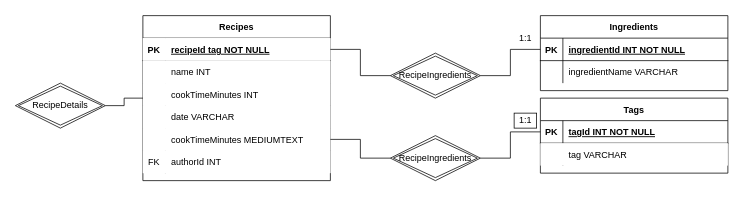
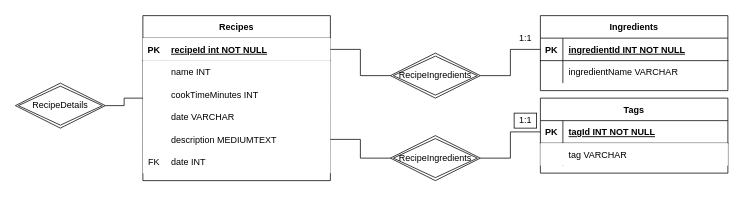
  <mxCell id="0" />
  <mxCell id="1" parent="0" />
  <mxCell id="2" value="Recipes" style="shape=table;startSize=30;container=1;collapsible=1;childLayout=tableLayout;fixedRows=1;rowLines=0;fontStyle=1;align=center;resizeLast=1;fontColor=default;fillColor=default;strokeColor=default;" parent="1" vertex="1"><mxGeometry x="190" y="20" width="250" height="220" as="geometry" /></mxCell>
  <mxCell id="3" value="" style="shape=partialRectangle;collapsible=0;dropTarget=0;pointerEvents=0;fillColor=default;points=[[0,0.5],[1,0.5]];portConstraint=eastwest;top=0;left=0;right=0;bottom=1;strokeColor=default;fontColor=default;" parent="2" vertex="1"><mxGeometry y="30" width="250" height="30" as="geometry" /></mxCell>
  <mxCell id="4" value="PK" style="shape=partialRectangle;overflow=hidden;connectable=0;fillColor=default;top=0;left=0;bottom=0;right=0;fontStyle=1;strokeColor=default;fontColor=default;" parent="3" vertex="1"><mxGeometry width="30" height="30" as="geometry"><mxRectangle width="30" height="30" as="alternateBounds" /></mxGeometry></mxCell>
- <mxCell id="5" value="recipeId tag NOT NULL" style="shape=partialRectangle;overflow=hidden;connectable=0;fillColor=default;top=0;left=0;bottom=0;right=0;align=left;spacingLeft=6;fontStyle=5;strokeColor=default;fontColor=default;" parent="3" vertex="1"><mxGeometry x="30" width="220" height="30" as="geometry"><mxRectangle width="220" height="30" as="alternateBounds" /></mxGeometry></mxCell>
+ <mxCell id="5" value="recipeId int NOT NULL" style="shape=partialRectangle;overflow=hidden;connectable=0;fillColor=default;top=0;left=0;bottom=0;right=0;align=left;spacingLeft=6;fontStyle=5;strokeColor=default;fontColor=default;" parent="3" vertex="1"><mxGeometry x="30" width="220" height="30" as="geometry"><mxRectangle width="220" height="30" as="alternateBounds" /></mxGeometry></mxCell>
  <mxCell id="6" value="" style="shape=partialRectangle;collapsible=0;dropTarget=0;pointerEvents=0;fillColor=default;points=[[0,0.5],[1,0.5]];portConstraint=eastwest;top=0;left=0;right=0;bottom=0;strokeColor=default;fontColor=default;" parent="2" vertex="1"><mxGeometry y="60" width="250" height="30" as="geometry" /></mxCell>
  <mxCell id="7" value="" style="shape=partialRectangle;overflow=hidden;connectable=0;fillColor=default;top=0;left=0;bottom=0;right=0;strokeColor=default;fontColor=default;" parent="6" vertex="1"><mxGeometry width="30" height="30" as="geometry"><mxRectangle width="30" height="30" as="alternateBounds" /></mxGeometry></mxCell>
  <mxCell id="8" value="name INT" style="shape=partialRectangle;overflow=hidden;connectable=0;fillColor=default;top=0;left=0;bottom=0;right=0;align=left;spacingLeft=6;strokeColor=default;fontColor=default;" parent="6" vertex="1"><mxGeometry x="30" width="220" height="30" as="geometry"><mxRectangle width="220" height="30" as="alternateBounds" /></mxGeometry></mxCell>
  <mxCell id="9" value="" style="shape=partialRectangle;collapsible=0;dropTarget=0;pointerEvents=0;fillColor=default;points=[[0,0.5],[1,0.5]];portConstraint=eastwest;top=0;left=0;right=0;bottom=0;strokeColor=default;fontColor=default;" parent="2" vertex="1"><mxGeometry y="90" width="250" height="30" as="geometry" /></mxCell>
  <mxCell id="10" value="" style="shape=partialRectangle;overflow=hidden;connectable=0;fillColor=default;top=0;left=0;bottom=0;right=0;strokeColor=default;fontColor=default;" parent="9" vertex="1"><mxGeometry width="30" height="30" as="geometry"><mxRectangle width="30" height="30" as="alternateBounds" /></mxGeometry></mxCell>
  <mxCell id="11" value="cookTimeMinutes INT" style="shape=partialRectangle;overflow=hidden;connectable=0;fillColor=default;top=0;left=0;bottom=0;right=0;align=left;spacingLeft=6;strokeColor=default;fontColor=default;" parent="9" vertex="1"><mxGeometry x="30" width="220" height="30" as="geometry"><mxRectangle width="220" height="30" as="alternateBounds" /></mxGeometry></mxCell>
  <mxCell id="12" value="" style="shape=partialRectangle;collapsible=0;dropTarget=0;pointerEvents=0;fillColor=default;points=[[0,0.5],[1,0.5]];portConstraint=eastwest;top=0;left=0;right=0;bottom=0;strokeColor=default;fontColor=default;" vertex="1" parent="2"><mxGeometry y="120" width="250" height="30" as="geometry" /></mxCell>
  <mxCell id="13" value="    " style="shape=partialRectangle;overflow=hidden;connectable=0;fillColor=default;top=0;left=0;bottom=0;right=0;strokeColor=default;fontColor=default;" vertex="1" parent="12"><mxGeometry width="30" height="30" as="geometry"><mxRectangle width="30" height="30" as="alternateBounds" /></mxGeometry></mxCell>
  <mxCell id="14" value="date VARCHAR" style="shape=partialRectangle;overflow=hidden;connectable=0;fillColor=default;top=0;left=0;bottom=0;right=0;align=left;spacingLeft=6;strokeColor=default;fontColor=default;" vertex="1" parent="12"><mxGeometry x="30" width="220" height="30" as="geometry"><mxRectangle width="220" height="30" as="alternateBounds" /></mxGeometry></mxCell>
  <mxCell id="15" value="" style="shape=partialRectangle;collapsible=0;dropTarget=0;pointerEvents=0;fillColor=default;points=[[0,0.5],[1,0.5]];portConstraint=eastwest;top=0;left=0;right=0;bottom=0;strokeColor=default;fontColor=default;" vertex="1" parent="2"><mxGeometry y="150" width="250" height="30" as="geometry" /></mxCell>
  <mxCell id="16" value="    " style="shape=partialRectangle;overflow=hidden;connectable=0;fillColor=default;top=0;left=0;bottom=0;right=0;strokeColor=default;fontColor=default;" vertex="1" parent="15"><mxGeometry width="30" height="30" as="geometry"><mxRectangle width="30" height="30" as="alternateBounds" /></mxGeometry></mxCell>
- <mxCell id="17" value="cookTimeMinutes MEDIUMTEXT" style="shape=partialRectangle;overflow=hidden;connectable=0;fillColor=default;top=0;left=0;bottom=0;right=0;align=left;spacingLeft=6;strokeColor=default;fontColor=default;" vertex="1" parent="15"><mxGeometry x="30" width="220" height="30" as="geometry"><mxRectangle width="220" height="30" as="alternateBounds" /></mxGeometry></mxCell>
+ <mxCell id="17" value="description MEDIUMTEXT" style="shape=partialRectangle;overflow=hidden;connectable=0;fillColor=default;top=0;left=0;bottom=0;right=0;align=left;spacingLeft=6;strokeColor=default;fontColor=default;" vertex="1" parent="15"><mxGeometry x="30" width="220" height="30" as="geometry"><mxRectangle width="220" height="30" as="alternateBounds" /></mxGeometry></mxCell>
  <mxCell id="18" value="" style="shape=partialRectangle;collapsible=0;dropTarget=0;pointerEvents=0;fillColor=default;points=[[0,0.5],[1,0.5]];portConstraint=eastwest;top=0;left=0;right=0;bottom=0;strokeColor=default;fontColor=default;" vertex="1" parent="2"><mxGeometry y="180" width="250" height="30" as="geometry" /></mxCell>
  <mxCell id="19" value="FK" style="shape=partialRectangle;overflow=hidden;connectable=0;fillColor=default;top=0;left=0;bottom=0;right=0;strokeColor=default;fontColor=default;" vertex="1" parent="18"><mxGeometry width="30" height="30" as="geometry"><mxRectangle width="30" height="30" as="alternateBounds" /></mxGeometry></mxCell>
- <mxCell id="20" value="authorId INT" style="shape=partialRectangle;overflow=hidden;connectable=0;fillColor=default;top=0;left=0;bottom=0;right=0;align=left;spacingLeft=6;strokeColor=default;fontColor=default;" vertex="1" parent="18"><mxGeometry x="30" width="220" height="30" as="geometry"><mxRectangle width="220" height="30" as="alternateBounds" /></mxGeometry></mxCell>
+ <mxCell id="20" value="date INT" style="shape=partialRectangle;overflow=hidden;connectable=0;fillColor=default;top=0;left=0;bottom=0;right=0;align=left;spacingLeft=6;strokeColor=default;fontColor=default;" vertex="1" parent="18"><mxGeometry x="30" width="220" height="30" as="geometry"><mxRectangle width="220" height="30" as="alternateBounds" /></mxGeometry></mxCell>
  <mxCell id="21" value="Ingredients" style="shape=table;startSize=30;container=1;collapsible=1;childLayout=tableLayout;fixedRows=1;rowLines=0;fontStyle=1;align=center;resizeLast=1;fontColor=default;" vertex="1" parent="1"><mxGeometry x="720" y="20" width="250" height="100" as="geometry" /></mxCell>
  <mxCell id="22" value="" style="shape=partialRectangle;collapsible=0;dropTarget=0;pointerEvents=0;fillColor=none;points=[[0,0.5],[1,0.5]];portConstraint=eastwest;top=0;left=0;right=0;bottom=1;" vertex="1" parent="21"><mxGeometry y="30" width="250" height="30" as="geometry" /></mxCell>
  <mxCell id="23" value="PK" style="shape=partialRectangle;overflow=hidden;connectable=0;fillColor=none;top=0;left=0;bottom=0;right=0;fontStyle=1;" vertex="1" parent="22"><mxGeometry width="30" height="30" as="geometry"><mxRectangle width="30" height="30" as="alternateBounds" /></mxGeometry></mxCell>
  <mxCell id="24" value="ingredientId INT NOT NULL" style="shape=partialRectangle;overflow=hidden;connectable=0;fillColor=none;top=0;left=0;bottom=0;right=0;align=left;spacingLeft=6;fontStyle=5;" vertex="1" parent="22"><mxGeometry x="30" width="220" height="30" as="geometry"><mxRectangle width="220" height="30" as="alternateBounds" /></mxGeometry></mxCell>
  <mxCell id="25" value="" style="shape=partialRectangle;collapsible=0;dropTarget=0;pointerEvents=0;fillColor=none;points=[[0,0.5],[1,0.5]];portConstraint=eastwest;top=0;left=0;right=0;bottom=0;" vertex="1" parent="21"><mxGeometry y="60" width="250" height="30" as="geometry" /></mxCell>
  <mxCell id="26" value="" style="shape=partialRectangle;overflow=hidden;connectable=0;fillColor=none;top=0;left=0;bottom=0;right=0;" vertex="1" parent="25"><mxGeometry width="30" height="30" as="geometry"><mxRectangle width="30" height="30" as="alternateBounds" /></mxGeometry></mxCell>
  <mxCell id="27" value="ingredientName VARCHAR" style="shape=partialRectangle;overflow=hidden;connectable=0;fillColor=none;top=0;left=0;bottom=0;right=0;align=left;spacingLeft=6;" vertex="1" parent="25"><mxGeometry x="30" width="220" height="30" as="geometry"><mxRectangle width="220" height="30" as="alternateBounds" /></mxGeometry></mxCell>
  <mxCell id="28" value="RecipeIngredients" style="shape=rhombus;double=1;perimeter=rhombusPerimeter;whiteSpace=wrap;html=1;align=center;fontColor=default;" vertex="1" parent="1"><mxGeometry x="520" y="70" width="120" height="60" as="geometry" /></mxCell>
  <mxCell id="29" style="edgeStyle=orthogonalEdgeStyle;rounded=0;orthogonalLoop=1;jettySize=auto;html=1;exitX=1;exitY=0.5;exitDx=0;exitDy=0;entryX=0;entryY=0.5;entryDx=0;entryDy=0;fontColor=default;endArrow=none;endFill=0;strokeColor=default;labelBackgroundColor=default;" edge="1" parent="1" source="3" target="28"><mxGeometry relative="1" as="geometry" /></mxCell>
  <mxCell id="30" style="edgeStyle=orthogonalEdgeStyle;rounded=0;orthogonalLoop=1;jettySize=auto;html=1;exitX=0;exitY=0.5;exitDx=0;exitDy=0;entryX=1;entryY=0.5;entryDx=0;entryDy=0;fontColor=default;endArrow=none;endFill=0;strokeColor=default;labelBackgroundColor=default;" edge="1" parent="1" source="22" target="28"><mxGeometry relative="1" as="geometry" /></mxCell>
  <mxCell id="31" value="1:1" style="text;html=1;align=center;verticalAlign=middle;resizable=0;points=[];autosize=1;strokeColor=none;fillColor=none;fontColor=default;" vertex="1" parent="1"><mxGeometry x="685" y="40" width="30" height="20" as="geometry" /></mxCell>
  <mxCell id="32" value="Tags" style="shape=table;startSize=30;container=1;collapsible=1;childLayout=tableLayout;fixedRows=1;rowLines=0;fontStyle=1;align=center;resizeLast=1;fontColor=default;fillColor=default;strokeColor=default;" vertex="1" parent="1"><mxGeometry x="720" y="130" width="250" height="100" as="geometry" /></mxCell>
  <mxCell id="33" value="" style="shape=partialRectangle;collapsible=0;dropTarget=0;pointerEvents=0;fillColor=none;points=[[0,0.5],[1,0.5]];portConstraint=eastwest;top=0;left=0;right=0;bottom=1;fontColor=default;" vertex="1" parent="32"><mxGeometry y="30" width="250" height="30" as="geometry" /></mxCell>
  <mxCell id="34" value="PK" style="shape=partialRectangle;overflow=hidden;connectable=0;fillColor=none;top=0;left=0;bottom=0;right=0;fontStyle=1;" vertex="1" parent="33"><mxGeometry width="30" height="30" as="geometry"><mxRectangle width="30" height="30" as="alternateBounds" /></mxGeometry></mxCell>
  <mxCell id="35" value="tagId INT NOT NULL" style="shape=partialRectangle;overflow=hidden;connectable=0;fillColor=none;top=0;left=0;bottom=0;right=0;align=left;spacingLeft=6;fontStyle=5;fontColor=default;" vertex="1" parent="33"><mxGeometry x="30" width="220" height="30" as="geometry"><mxRectangle width="220" height="30" as="alternateBounds" /></mxGeometry></mxCell>
  <mxCell id="36" value="" style="shape=partialRectangle;collapsible=0;dropTarget=0;pointerEvents=0;fillColor=default;points=[[0,0.5],[1,0.5]];portConstraint=eastwest;top=0;left=0;right=0;bottom=0;strokeColor=default;fontColor=default;" vertex="1" parent="32"><mxGeometry y="60" width="250" height="30" as="geometry" /></mxCell>
  <mxCell id="37" value="" style="shape=partialRectangle;overflow=hidden;connectable=0;fillColor=none;top=0;left=0;bottom=0;right=0;" vertex="1" parent="36"><mxGeometry width="30" height="30" as="geometry"><mxRectangle width="30" height="30" as="alternateBounds" /></mxGeometry></mxCell>
  <mxCell id="38" value="tag VARCHAR" style="shape=partialRectangle;overflow=hidden;connectable=0;fillColor=none;top=0;left=0;bottom=0;right=0;align=left;spacingLeft=6;strokeColor=default;fontColor=default;" vertex="1" parent="36"><mxGeometry x="30" width="220" height="30" as="geometry"><mxRectangle width="220" height="30" as="alternateBounds" /></mxGeometry></mxCell>
  <mxCell id="39" style="edgeStyle=orthogonalEdgeStyle;rounded=0;orthogonalLoop=1;jettySize=auto;html=1;exitX=0;exitY=0.5;exitDx=0;exitDy=0;entryX=1;entryY=0.75;entryDx=0;entryDy=0;labelBackgroundColor=default;fontColor=default;endArrow=none;endFill=0;strokeColor=default;fillColor=default;" edge="1" parent="1" source="40" target="2"><mxGeometry relative="1" as="geometry" /></mxCell>
  <mxCell id="40" value="RecipeIngredients" style="shape=rhombus;double=1;perimeter=rhombusPerimeter;whiteSpace=wrap;html=1;align=center;fontColor=default;fillColor=default;strokeColor=default;" vertex="1" parent="1"><mxGeometry x="520" y="180" width="120" height="60" as="geometry" /></mxCell>
  <mxCell id="41" style="edgeStyle=orthogonalEdgeStyle;rounded=0;orthogonalLoop=1;jettySize=auto;html=1;exitX=0;exitY=0.5;exitDx=0;exitDy=0;entryX=1;entryY=0.5;entryDx=0;entryDy=0;fontColor=default;endArrow=none;endFill=0;strokeColor=default;labelBackgroundColor=default;fillColor=default;" edge="1" parent="1" source="33" target="40"><mxGeometry relative="1" as="geometry" /></mxCell>
  <mxCell id="42" value="1:1" style="text;html=1;align=center;verticalAlign=middle;resizable=0;points=[];autosize=1;strokeColor=default;fillColor=default;fontColor=default;" vertex="1" parent="1"><mxGeometry x="685" y="150" width="30" height="20" as="geometry" /></mxCell>
  <mxCell id="43" style="edgeStyle=orthogonalEdgeStyle;rounded=0;orthogonalLoop=1;jettySize=auto;html=1;exitX=1;exitY=0.5;exitDx=0;exitDy=0;entryX=0;entryY=0.5;entryDx=0;entryDy=0;labelBackgroundColor=default;fontColor=default;endArrow=none;endFill=0;strokeColor=default;fillColor=default;" edge="1" parent="1" source="44" target="2"><mxGeometry relative="1" as="geometry" /></mxCell>
  <mxCell id="44" value="RecipeDetails" style="shape=rhombus;double=1;perimeter=rhombusPerimeter;whiteSpace=wrap;html=1;align=center;fontColor=default;strokeColor=default;fillColor=default;" vertex="1" parent="1"><mxGeometry x="20" y="110" width="120" height="60" as="geometry" /></mxCell>
